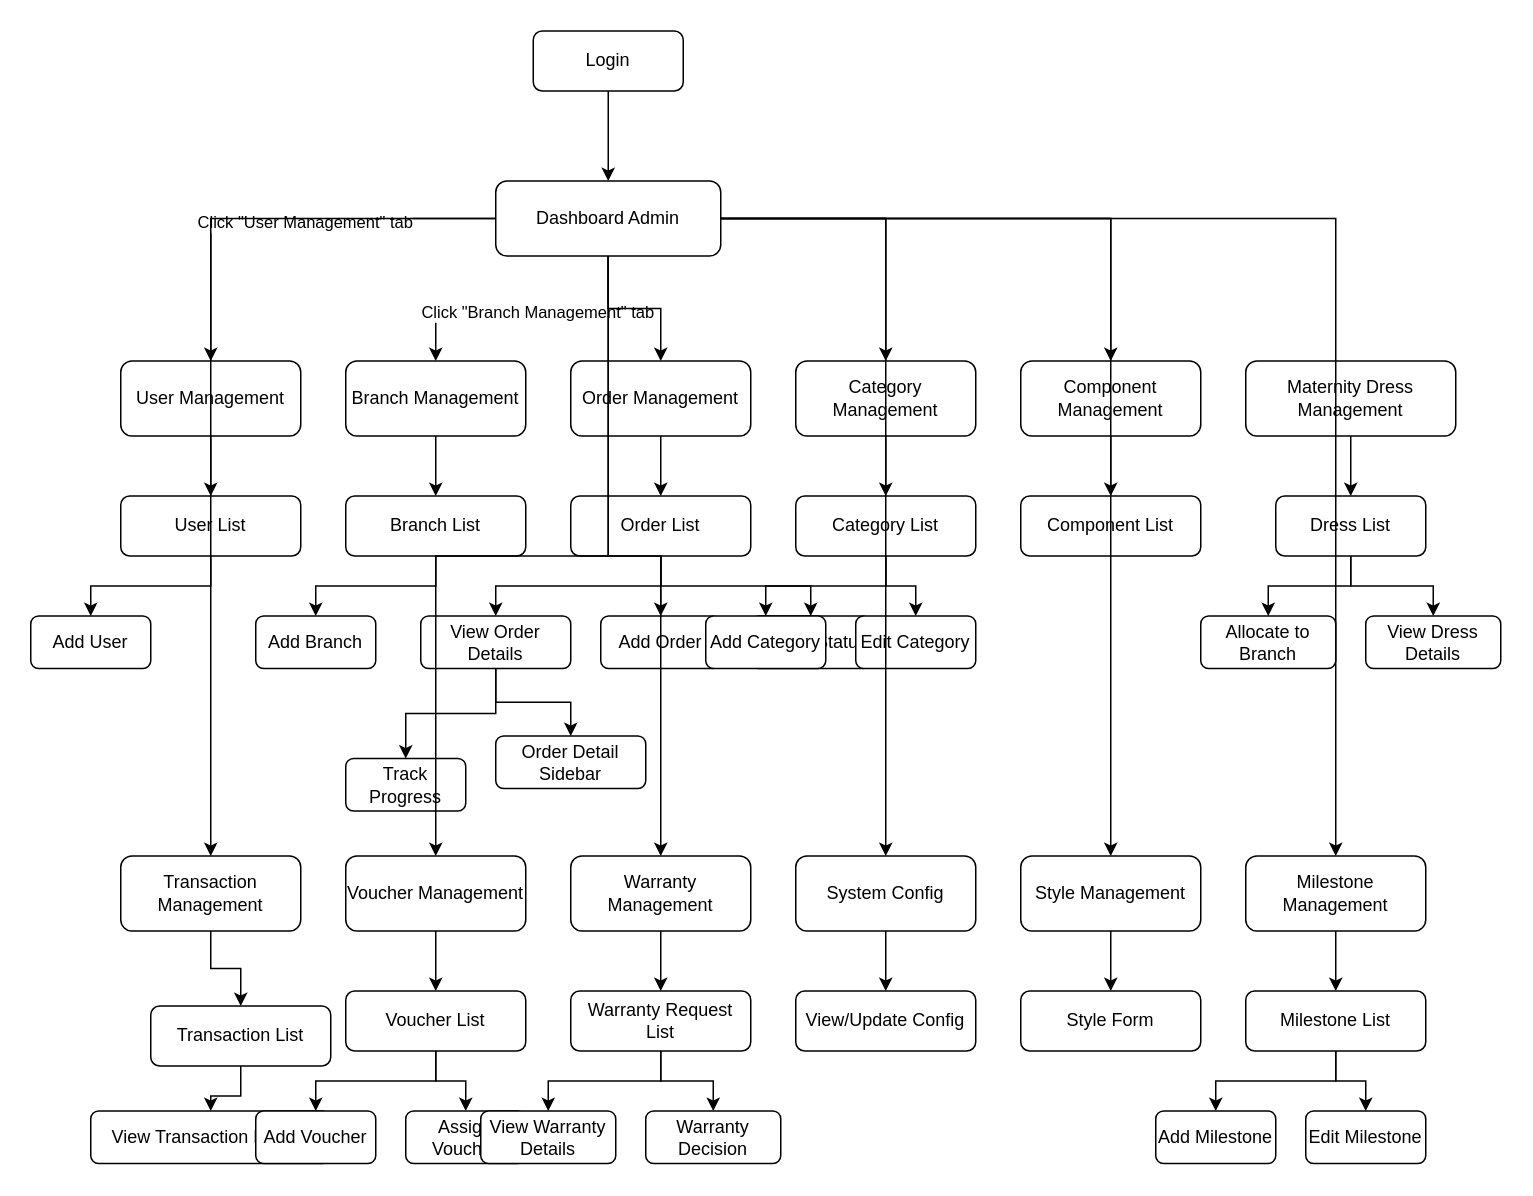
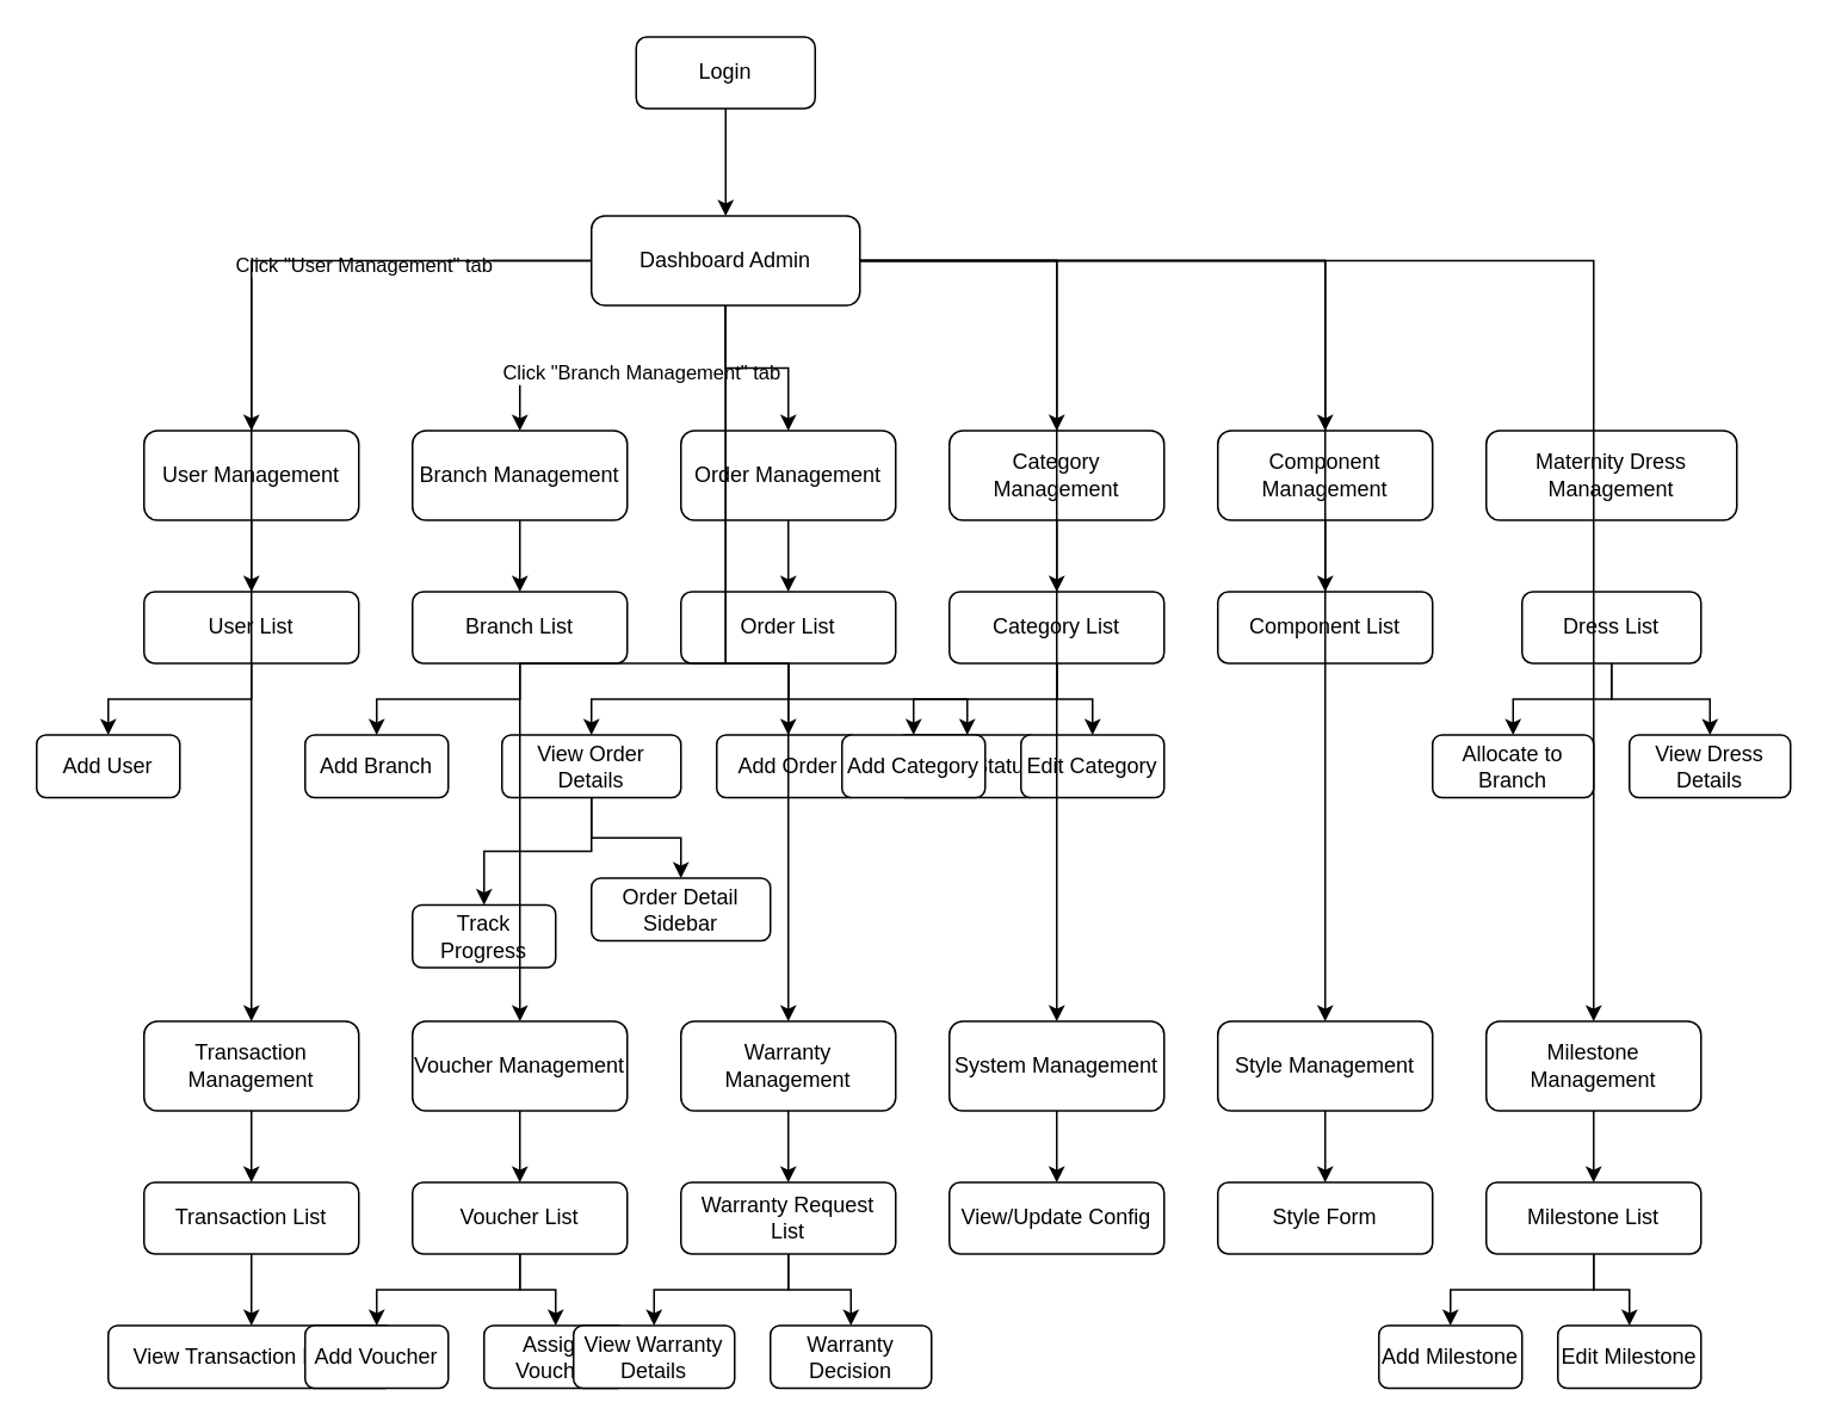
  <mxCell id="0" />
  <mxCell id="1" parent="0" />
  <mxCell id="2" style="edgeStyle=orthogonalEdgeStyle;rounded=0;orthogonalLoop=1;jettySize=auto;html=1;" edge="1" source="3" target="4" parent="1"><mxGeometry relative="1" as="geometry" /></mxCell>
  <mxCell id="3" value="Login" style="rounded=1;whiteSpace=wrap;html=1;" vertex="1" parent="1"><mxGeometry x="355" y="20" width="100" height="40" as="geometry" /></mxCell>
  <mxCell id="4" value="Dashboard Admin" style="rounded=1;whiteSpace=wrap;html=1;" vertex="1" parent="1"><mxGeometry x="330" y="120" width="150" height="50" as="geometry" /></mxCell>
  <mxCell id="5" style="edgeStyle=orthogonalEdgeStyle;rounded=0;orthogonalLoop=1;jettySize=auto;html=1;entryX=0.5;entryY=0;entryDx=0;entryDy=0;" edge="1" source="4" target="10" parent="1"><mxGeometry relative="1" as="geometry" /></mxCell>
  <mxCell id="6" value="Click &quot;User Management&quot; tab" style="edgeLabel;html=1;align=center;verticalAlign=middle;resizable=0;points=[];" connectable="0" vertex="1" parent="5"><mxGeometry x="-0.1" y="2" relative="1" as="geometry"><mxPoint as="offset" /></mxGeometry></mxCell>
  <mxCell id="7" style="edgeStyle=orthogonalEdgeStyle;rounded=0;orthogonalLoop=1;jettySize=auto;html=1;entryX=0.5;entryY=0;entryDx=0;entryDy=0;" edge="1" source="4" target="15" parent="1"><mxGeometry relative="1" as="geometry" /></mxCell>
  <mxCell id="8" value="Click &quot;Branch Management&quot; tab" style="edgeLabel;html=1;align=center;verticalAlign=middle;resizable=0;points=[];" connectable="0" vertex="1" parent="7"><mxGeometry x="-0.1" y="2" relative="1" as="geometry"><mxPoint as="offset" /></mxGeometry></mxCell>
  <mxCell id="9" style="edgeStyle=orthogonalEdgeStyle;rounded=0;orthogonalLoop=1;jettySize=auto;html=1;entryX=0.5;entryY=0;entryDx=0;entryDy=0;" edge="1" source="4" target="20" parent="1"><mxGeometry relative="1" as="geometry" /></mxCell>
  <mxCell id="10" value="User Management" style="whiteSpace=wrap;html=1;rounded=1;" vertex="1" parent="1"><mxGeometry x="80" y="240" width="120" height="50" as="geometry" /></mxCell>
  <mxCell id="11" style="edgeStyle=orthogonalEdgeStyle;rounded=0;orthogonalLoop=1;jettySize=auto;html=1;" edge="1" source="10" target="12" parent="1"><mxGeometry relative="1" as="geometry" /></mxCell>
  <mxCell id="12" value="User List" style="whiteSpace=wrap;html=1;rounded=1;" vertex="1" parent="1"><mxGeometry x="80" y="330" width="120" height="40" as="geometry" /></mxCell>
  <mxCell id="13" style="edgeStyle=orthogonalEdgeStyle;rounded=0;orthogonalLoop=1;jettySize=auto;html=1;" edge="1" source="12" target="14" parent="1"><mxGeometry relative="1" as="geometry" /></mxCell>
  <mxCell id="14" value="Add User" style="whiteSpace=wrap;html=1;rounded=1;" vertex="1" parent="1"><mxGeometry x="20" y="410" width="80" height="35" as="geometry" /></mxCell>
  <mxCell id="15" value="Branch Management" style="whiteSpace=wrap;html=1;rounded=1;" vertex="1" parent="1"><mxGeometry x="230" y="240" width="120" height="50" as="geometry" /></mxCell>
  <mxCell id="16" style="edgeStyle=orthogonalEdgeStyle;rounded=0;orthogonalLoop=1;jettySize=auto;html=1;" edge="1" source="15" target="17" parent="1"><mxGeometry relative="1" as="geometry" /></mxCell>
  <mxCell id="17" value="Branch List" style="whiteSpace=wrap;html=1;rounded=1;" vertex="1" parent="1"><mxGeometry x="230" y="330" width="120" height="40" as="geometry" /></mxCell>
  <mxCell id="18" style="edgeStyle=orthogonalEdgeStyle;rounded=0;orthogonalLoop=1;jettySize=auto;html=1;" edge="1" source="17" target="19" parent="1"><mxGeometry relative="1" as="geometry" /></mxCell>
  <mxCell id="19" value="Add Branch" style="whiteSpace=wrap;html=1;rounded=1;" vertex="1" parent="1"><mxGeometry x="170" y="410" width="80" height="35" as="geometry" /></mxCell>
  <mxCell id="20" value="Order Management" style="whiteSpace=wrap;html=1;rounded=1;" vertex="1" parent="1"><mxGeometry x="380" y="240" width="120" height="50" as="geometry" /></mxCell>
  <mxCell id="21" style="edgeStyle=orthogonalEdgeStyle;rounded=0;orthogonalLoop=1;jettySize=auto;html=1;" edge="1" source="20" target="22" parent="1"><mxGeometry relative="1" as="geometry" /></mxCell>
  <mxCell id="22" value="Order List" style="whiteSpace=wrap;html=1;rounded=1;" vertex="1" parent="1"><mxGeometry x="380" y="330" width="120" height="40" as="geometry" /></mxCell>
  <mxCell id="23" style="edgeStyle=orthogonalEdgeStyle;rounded=0;orthogonalLoop=1;jettySize=auto;html=1;" edge="1" source="22" target="24" parent="1"><mxGeometry relative="1" as="geometry" /></mxCell>
  <mxCell id="24" value="View Order Details" style="whiteSpace=wrap;html=1;rounded=1;" vertex="1" parent="1"><mxGeometry x="280" y="410" width="100" height="35" as="geometry" /></mxCell>
  <mxCell id="25" style="edgeStyle=orthogonalEdgeStyle;rounded=0;orthogonalLoop=1;jettySize=auto;html=1;" edge="1" source="22" target="26" parent="1"><mxGeometry relative="1" as="geometry" /></mxCell>
  <mxCell id="26" value="Add Order" style="whiteSpace=wrap;html=1;rounded=1;" vertex="1" parent="1"><mxGeometry x="400" y="410" width="80" height="35" as="geometry" /></mxCell>
  <mxCell id="27" style="edgeStyle=orthogonalEdgeStyle;rounded=0;orthogonalLoop=1;jettySize=auto;html=1;" edge="1" source="22" target="28" parent="1"><mxGeometry relative="1" as="geometry" /></mxCell>
  <mxCell id="28" value="Update Status" style="whiteSpace=wrap;html=1;rounded=1;" vertex="1" parent="1"><mxGeometry x="500" y="410" width="80" height="35" as="geometry" /></mxCell>
  <mxCell id="29" style="edgeStyle=orthogonalEdgeStyle;rounded=0;orthogonalLoop=1;jettySize=auto;html=1;" edge="1" source="24" target="30" parent="1"><mxGeometry relative="1" as="geometry" /></mxCell>
  <mxCell id="30" value="Track Progress" style="whiteSpace=wrap;html=1;rounded=1;" vertex="1" parent="1"><mxGeometry x="230" y="505" width="80" height="35" as="geometry" /></mxCell>
  <mxCell id="31" style="edgeStyle=orthogonalEdgeStyle;rounded=0;orthogonalLoop=1;jettySize=auto;html=1;" edge="1" source="24" target="32" parent="1"><mxGeometry relative="1" as="geometry" /></mxCell>
  <mxCell id="32" value="Order Detail Sidebar" style="whiteSpace=wrap;html=1;rounded=1;" vertex="1" parent="1"><mxGeometry x="330" y="490" width="100" height="35" as="geometry" /></mxCell>
  <mxCell id="33" style="edgeStyle=orthogonalEdgeStyle;rounded=0;orthogonalLoop=1;jettySize=auto;html=1;entryX=0.5;entryY=0;entryDx=0;entryDy=0;" edge="1" source="4" target="34" parent="1"><mxGeometry relative="1" as="geometry" /></mxCell>
  <mxCell id="34" value="Category Management" style="whiteSpace=wrap;html=1;rounded=1;" vertex="1" parent="1"><mxGeometry x="530" y="240" width="120" height="50" as="geometry" /></mxCell>
  <mxCell id="35" style="edgeStyle=orthogonalEdgeStyle;rounded=0;orthogonalLoop=1;jettySize=auto;html=1;" edge="1" source="34" target="36" parent="1"><mxGeometry relative="1" as="geometry" /></mxCell>
  <mxCell id="36" value="Category List" style="whiteSpace=wrap;html=1;rounded=1;" vertex="1" parent="1"><mxGeometry x="530" y="330" width="120" height="40" as="geometry" /></mxCell>
  <mxCell id="37" style="edgeStyle=orthogonalEdgeStyle;rounded=0;orthogonalLoop=1;jettySize=auto;html=1;" edge="1" source="36" target="38" parent="1"><mxGeometry relative="1" as="geometry" /></mxCell>
  <mxCell id="38" value="Add Category" style="whiteSpace=wrap;html=1;rounded=1;" vertex="1" parent="1"><mxGeometry x="470" y="410" width="80" height="35" as="geometry" /></mxCell>
  <mxCell id="39" style="edgeStyle=orthogonalEdgeStyle;rounded=0;orthogonalLoop=1;jettySize=auto;html=1;" edge="1" source="36" target="40" parent="1"><mxGeometry relative="1" as="geometry" /></mxCell>
  <mxCell id="40" value="Edit Category" style="whiteSpace=wrap;html=1;rounded=1;" vertex="1" parent="1"><mxGeometry x="570" y="410" width="80" height="35" as="geometry" /></mxCell>
  <mxCell id="41" style="edgeStyle=orthogonalEdgeStyle;rounded=0;orthogonalLoop=1;jettySize=auto;html=1;entryX=0.5;entryY=0;entryDx=0;entryDy=0;" edge="1" source="4" target="42" parent="1"><mxGeometry relative="1" as="geometry" /></mxCell>
  <mxCell id="42" value="Component Management" style="whiteSpace=wrap;html=1;rounded=1;" vertex="1" parent="1"><mxGeometry x="680" y="240" width="120" height="50" as="geometry" /></mxCell>
  <mxCell id="43" style="edgeStyle=orthogonalEdgeStyle;rounded=0;orthogonalLoop=1;jettySize=auto;html=1;" edge="1" source="42" target="44" parent="1"><mxGeometry relative="1" as="geometry" /></mxCell>
  <mxCell id="44" value="Component List" style="whiteSpace=wrap;html=1;rounded=1;" vertex="1" parent="1"><mxGeometry x="680" y="330" width="120" height="40" as="geometry" /></mxCell>
  <mxCell id="45" value="Maternity Dress Management" style="whiteSpace=wrap;html=1;rounded=1;" vertex="1" parent="1"><mxGeometry x="830" y="240" width="140" height="50" as="geometry" /></mxCell>
- <mxCell id="46" style="edgeStyle=orthogonalEdgeStyle;rounded=0;orthogonalLoop=1;jettySize=auto;html=1;" edge="1" source="45" target="47" parent="1"><mxGeometry relative="1" as="geometry" /></mxCell>
  <mxCell id="47" value="Dress List" style="whiteSpace=wrap;html=1;rounded=1;" vertex="1" parent="1"><mxGeometry x="850" y="330" width="100" height="40" as="geometry" /></mxCell>
  <mxCell id="48" style="edgeStyle=orthogonalEdgeStyle;rounded=0;orthogonalLoop=1;jettySize=auto;html=1;" edge="1" source="47" target="49" parent="1"><mxGeometry relative="1" as="geometry" /></mxCell>
  <mxCell id="49" value="Allocate to Branch" style="whiteSpace=wrap;html=1;rounded=1;" vertex="1" parent="1"><mxGeometry x="800" y="410" width="90" height="35" as="geometry" /></mxCell>
  <mxCell id="50" style="edgeStyle=orthogonalEdgeStyle;rounded=0;orthogonalLoop=1;jettySize=auto;html=1;" edge="1" source="47" target="51" parent="1"><mxGeometry relative="1" as="geometry" /></mxCell>
  <mxCell id="51" value="View Dress Details" style="whiteSpace=wrap;html=1;rounded=1;" vertex="1" parent="1"><mxGeometry x="910" y="410" width="90" height="35" as="geometry" /></mxCell>
  <mxCell id="52" style="edgeStyle=orthogonalEdgeStyle;rounded=0;orthogonalLoop=1;jettySize=auto;html=1;entryX=0.5;entryY=0;entryDx=0;entryDy=0;" edge="1" source="4" target="53" parent="1"><mxGeometry relative="1" as="geometry" /></mxCell>
  <mxCell id="53" value="Transaction Management" style="whiteSpace=wrap;html=1;rounded=1;" vertex="1" parent="1"><mxGeometry x="80" y="570" width="120" height="50" as="geometry" /></mxCell>
  <mxCell id="54" style="edgeStyle=orthogonalEdgeStyle;rounded=0;orthogonalLoop=1;jettySize=auto;html=1;" edge="1" source="53" target="55" parent="1"><mxGeometry relative="1" as="geometry" /></mxCell>
- <mxCell id="55" value="Transaction List" style="whiteSpace=wrap;html=1;rounded=1;" vertex="1" parent="1"><mxGeometry x="100" y="670" width="120" height="40" as="geometry" /></mxCell>
+ <mxCell id="55" value="Transaction List" style="whiteSpace=wrap;html=1;rounded=1;" vertex="1" parent="1"><mxGeometry x="80" y="660" width="120" height="40" as="geometry" /></mxCell>
  <mxCell id="56" style="edgeStyle=orthogonalEdgeStyle;rounded=0;orthogonalLoop=1;jettySize=auto;html=1;" edge="1" source="55" target="57" parent="1"><mxGeometry relative="1" as="geometry" /></mxCell>
  <mxCell id="57" value="View Transaction Details" style="whiteSpace=wrap;html=1;rounded=1;" vertex="1" parent="1"><mxGeometry x="60" y="740" width="160" height="35" as="geometry" /></mxCell>
  <mxCell id="58" style="edgeStyle=orthogonalEdgeStyle;rounded=0;orthogonalLoop=1;jettySize=auto;html=1;entryX=0.5;entryY=0;entryDx=0;entryDy=0;" edge="1" source="4" target="59" parent="1"><mxGeometry relative="1" as="geometry" /></mxCell>
  <mxCell id="59" value="Voucher Management" style="whiteSpace=wrap;html=1;rounded=1;" vertex="1" parent="1"><mxGeometry x="230" y="570" width="120" height="50" as="geometry" /></mxCell>
  <mxCell id="60" style="edgeStyle=orthogonalEdgeStyle;rounded=0;orthogonalLoop=1;jettySize=auto;html=1;" edge="1" source="59" target="61" parent="1"><mxGeometry relative="1" as="geometry" /></mxCell>
  <mxCell id="61" value="Voucher List" style="whiteSpace=wrap;html=1;rounded=1;" vertex="1" parent="1"><mxGeometry x="230" y="660" width="120" height="40" as="geometry" /></mxCell>
  <mxCell id="62" style="edgeStyle=orthogonalEdgeStyle;rounded=0;orthogonalLoop=1;jettySize=auto;html=1;" edge="1" source="61" target="63" parent="1"><mxGeometry relative="1" as="geometry" /></mxCell>
  <mxCell id="63" value="Add Voucher" style="whiteSpace=wrap;html=1;rounded=1;" vertex="1" parent="1"><mxGeometry x="170" y="740" width="80" height="35" as="geometry" /></mxCell>
  <mxCell id="64" style="edgeStyle=orthogonalEdgeStyle;rounded=0;orthogonalLoop=1;jettySize=auto;html=1;" edge="1" source="61" target="65" parent="1"><mxGeometry relative="1" as="geometry" /></mxCell>
  <mxCell id="65" value="Assign Voucher" style="whiteSpace=wrap;html=1;rounded=1;" vertex="1" parent="1"><mxGeometry x="270" y="740" width="80" height="35" as="geometry" /></mxCell>
  <mxCell id="66" style="edgeStyle=orthogonalEdgeStyle;rounded=0;orthogonalLoop=1;jettySize=auto;html=1;entryX=0.5;entryY=0;entryDx=0;entryDy=0;" edge="1" source="4" target="67" parent="1"><mxGeometry relative="1" as="geometry" /></mxCell>
  <mxCell id="67" value="Warranty Management" style="whiteSpace=wrap;html=1;rounded=1;" vertex="1" parent="1"><mxGeometry x="380" y="570" width="120" height="50" as="geometry" /></mxCell>
  <mxCell id="68" style="edgeStyle=orthogonalEdgeStyle;rounded=0;orthogonalLoop=1;jettySize=auto;html=1;" edge="1" source="67" target="69" parent="1"><mxGeometry relative="1" as="geometry" /></mxCell>
  <mxCell id="69" value="Warranty Request List" style="whiteSpace=wrap;html=1;rounded=1;" vertex="1" parent="1"><mxGeometry x="380" y="660" width="120" height="40" as="geometry" /></mxCell>
  <mxCell id="70" style="edgeStyle=orthogonalEdgeStyle;rounded=0;orthogonalLoop=1;jettySize=auto;html=1;" edge="1" source="69" target="71" parent="1"><mxGeometry relative="1" as="geometry" /></mxCell>
  <mxCell id="71" value="View Warranty Details" style="whiteSpace=wrap;html=1;rounded=1;" vertex="1" parent="1"><mxGeometry x="320" y="740" width="90" height="35" as="geometry" /></mxCell>
  <mxCell id="72" style="edgeStyle=orthogonalEdgeStyle;rounded=0;orthogonalLoop=1;jettySize=auto;html=1;" edge="1" source="69" target="73" parent="1"><mxGeometry relative="1" as="geometry" /></mxCell>
  <mxCell id="73" value="Warranty Decision" style="whiteSpace=wrap;html=1;rounded=1;" vertex="1" parent="1"><mxGeometry x="430" y="740" width="90" height="35" as="geometry" /></mxCell>
  <mxCell id="74" style="edgeStyle=orthogonalEdgeStyle;rounded=0;orthogonalLoop=1;jettySize=auto;html=1;entryX=0.5;entryY=0;entryDx=0;entryDy=0;" edge="1" source="4" target="75" parent="1"><mxGeometry relative="1" as="geometry" /></mxCell>
- <mxCell id="75" value="System Config" style="whiteSpace=wrap;html=1;rounded=1;" vertex="1" parent="1"><mxGeometry x="530" y="570" width="120" height="50" as="geometry" /></mxCell>
+ <mxCell id="75" value="System Management" style="whiteSpace=wrap;html=1;rounded=1;" vertex="1" parent="1"><mxGeometry x="530" y="570" width="120" height="50" as="geometry" /></mxCell>
  <mxCell id="76" style="edgeStyle=orthogonalEdgeStyle;rounded=0;orthogonalLoop=1;jettySize=auto;html=1;" edge="1" source="75" target="77" parent="1"><mxGeometry relative="1" as="geometry" /></mxCell>
  <mxCell id="77" value="View/Update Config" style="whiteSpace=wrap;html=1;rounded=1;" vertex="1" parent="1"><mxGeometry x="530" y="660" width="120" height="40" as="geometry" /></mxCell>
  <mxCell id="78" style="edgeStyle=orthogonalEdgeStyle;rounded=0;orthogonalLoop=1;jettySize=auto;html=1;entryX=0.5;entryY=0;entryDx=0;entryDy=0;" edge="1" source="4" target="79" parent="1"><mxGeometry relative="1" as="geometry" /></mxCell>
  <mxCell id="79" value="Style Management" style="whiteSpace=wrap;html=1;rounded=1;" vertex="1" parent="1"><mxGeometry x="680" y="570" width="120" height="50" as="geometry" /></mxCell>
  <mxCell id="80" style="edgeStyle=orthogonalEdgeStyle;rounded=0;orthogonalLoop=1;jettySize=auto;html=1;" edge="1" source="79" target="81" parent="1"><mxGeometry relative="1" as="geometry" /></mxCell>
  <mxCell id="81" value="Style Form" style="whiteSpace=wrap;html=1;rounded=1;" vertex="1" parent="1"><mxGeometry x="680" y="660" width="120" height="40" as="geometry" /></mxCell>
  <mxCell id="82" style="edgeStyle=orthogonalEdgeStyle;rounded=0;orthogonalLoop=1;jettySize=auto;html=1;entryX=0.5;entryY=0;entryDx=0;entryDy=0;" edge="1" source="4" target="83" parent="1"><mxGeometry relative="1" as="geometry" /></mxCell>
  <mxCell id="83" value="Milestone Management" style="whiteSpace=wrap;html=1;rounded=1;" vertex="1" parent="1"><mxGeometry x="830" y="570" width="120" height="50" as="geometry" /></mxCell>
  <mxCell id="84" style="edgeStyle=orthogonalEdgeStyle;rounded=0;orthogonalLoop=1;jettySize=auto;html=1;" edge="1" source="83" target="85" parent="1"><mxGeometry relative="1" as="geometry" /></mxCell>
  <mxCell id="85" value="Milestone List" style="whiteSpace=wrap;html=1;rounded=1;" vertex="1" parent="1"><mxGeometry x="830" y="660" width="120" height="40" as="geometry" /></mxCell>
  <mxCell id="86" style="edgeStyle=orthogonalEdgeStyle;rounded=0;orthogonalLoop=1;jettySize=auto;html=1;" edge="1" source="85" target="87" parent="1"><mxGeometry relative="1" as="geometry" /></mxCell>
  <mxCell id="87" value="Add Milestone" style="whiteSpace=wrap;html=1;rounded=1;" vertex="1" parent="1"><mxGeometry x="770" y="740" width="80" height="35" as="geometry" /></mxCell>
  <mxCell id="88" style="edgeStyle=orthogonalEdgeStyle;rounded=0;orthogonalLoop=1;jettySize=auto;html=1;" edge="1" source="85" target="89" parent="1"><mxGeometry relative="1" as="geometry" /></mxCell>
  <mxCell id="89" value="Edit Milestone" style="whiteSpace=wrap;html=1;rounded=1;" vertex="1" parent="1"><mxGeometry x="870" y="740" width="80" height="35" as="geometry" /></mxCell>
